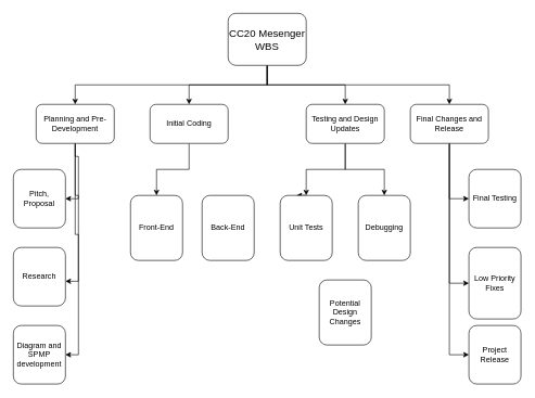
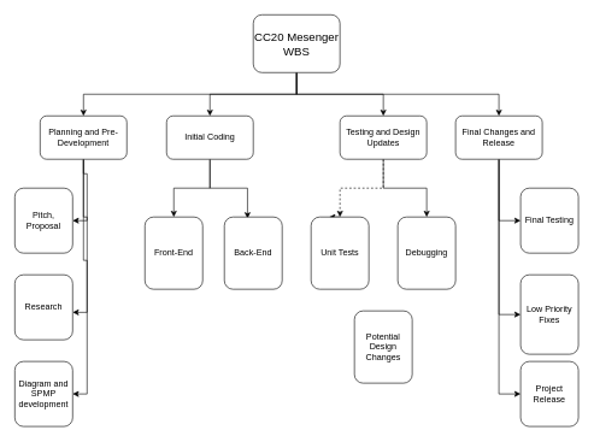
  <mxCell id="0" />
  <mxCell id="1" parent="0" />
  <mxCell id="2" style="edgeStyle=orthogonalEdgeStyle;rounded=0;orthogonalLoop=1;jettySize=auto;html=1;exitX=0.5;exitY=1;exitDx=0;exitDy=0;entryX=0.5;entryY=0;entryDx=0;entryDy=0;" edge="1" parent="1" source="6" target="16"><mxGeometry relative="1" as="geometry" /></mxCell>
  <mxCell id="3" style="edgeStyle=orthogonalEdgeStyle;rounded=0;orthogonalLoop=1;jettySize=auto;html=1;exitX=0.5;exitY=1;exitDx=0;exitDy=0;" edge="1" parent="1" source="6" target="20"><mxGeometry relative="1" as="geometry" /></mxCell>
  <mxCell id="4" style="edgeStyle=orthogonalEdgeStyle;rounded=0;orthogonalLoop=1;jettySize=auto;html=1;exitX=0.5;exitY=1;exitDx=0;exitDy=0;" edge="1" parent="1" source="6" target="13"><mxGeometry relative="1" as="geometry" /></mxCell>
  <mxCell id="5" style="edgeStyle=orthogonalEdgeStyle;rounded=0;orthogonalLoop=1;jettySize=auto;html=1;exitX=0.5;exitY=1;exitDx=0;exitDy=0;" edge="1" parent="1" source="6" target="10"><mxGeometry relative="1" as="geometry" /></mxCell>
  <mxCell id="6" value="&lt;font style=&quot;font-size: 16px&quot;&gt;CC20 Mesenger WBS&lt;/font&gt;" style="rounded=1;whiteSpace=wrap;html=1;" vertex="1" parent="1"><mxGeometry x="350" y="20" width="120" height="80" as="geometry" /></mxCell>
  <mxCell id="7" style="edgeStyle=orthogonalEdgeStyle;rounded=0;orthogonalLoop=1;jettySize=auto;html=1;exitX=0.5;exitY=1;exitDx=0;exitDy=0;entryX=1;entryY=0.5;entryDx=0;entryDy=0;" edge="1" parent="1" source="10" target="21"><mxGeometry relative="1" as="geometry" /></mxCell>
  <mxCell id="8" style="edgeStyle=orthogonalEdgeStyle;rounded=0;orthogonalLoop=1;jettySize=auto;html=1;exitX=0.5;exitY=1;exitDx=0;exitDy=0;entryX=1;entryY=0.578;entryDx=0;entryDy=0;entryPerimeter=0;" edge="1" parent="1" source="10" target="22"><mxGeometry relative="1" as="geometry" /></mxCell>
  <mxCell id="9" style="edgeStyle=orthogonalEdgeStyle;rounded=0;orthogonalLoop=1;jettySize=auto;html=1;exitX=0.5;exitY=1;exitDx=0;exitDy=0;entryX=1;entryY=0.5;entryDx=0;entryDy=0;" edge="1" parent="1" source="10" target="23"><mxGeometry relative="1" as="geometry" /></mxCell>
  <mxCell id="10" value="Planning and Pre-Development" style="rounded=1;whiteSpace=wrap;html=1;" vertex="1" parent="1"><mxGeometry x="55" y="160" width="120" height="60" as="geometry" /></mxCell>
  <mxCell id="11" style="edgeStyle=orthogonalEdgeStyle;rounded=0;orthogonalLoop=1;jettySize=auto;html=1;exitX=0.5;exitY=1;exitDx=0;exitDy=0;entryX=0.5;entryY=0;entryDx=0;entryDy=0;" edge="1" parent="1" source="13" target="24"><mxGeometry relative="1" as="geometry" /></mxCell>
+ <mxCell id="12" style="edgeStyle=orthogonalEdgeStyle;rounded=0;orthogonalLoop=1;jettySize=auto;html=1;exitX=0.5;exitY=1;exitDx=0;exitDy=0;entryX=0.4;entryY=0.02;entryDx=0;entryDy=0;entryPerimeter=0;" edge="1" parent="1" source="13" target="25"><mxGeometry relative="1" as="geometry" /></mxCell>
  <mxCell id="13" value="Initial Coding" style="rounded=1;whiteSpace=wrap;html=1;" vertex="1" parent="1"><mxGeometry x="230" y="160" width="120" height="60" as="geometry" /></mxCell>
- <mxCell id="14" style="edgeStyle=orthogonalEdgeStyle;rounded=0;orthogonalLoop=1;jettySize=auto;html=1;exitX=0.5;exitY=1;exitDx=0;exitDy=0;" edge="1" parent="1" source="16" target="27"><mxGeometry relative="1" as="geometry" /></mxCell>
+ <mxCell id="14" style="edgeStyle=orthogonalEdgeStyle;rounded=0;orthogonalLoop=1;jettySize=auto;html=1;exitX=0.5;exitY=1;exitDx=0;exitDy=0;dashed=1;" edge="1" parent="1" source="16" target="27"><mxGeometry relative="1" as="geometry" /></mxCell>
  <mxCell id="15" style="edgeStyle=orthogonalEdgeStyle;rounded=0;orthogonalLoop=1;jettySize=auto;html=1;exitX=0.5;exitY=1;exitDx=0;exitDy=0;entryX=0.5;entryY=0;entryDx=0;entryDy=0;" edge="1" parent="1" source="16" target="28"><mxGeometry relative="1" as="geometry" /></mxCell>
  <mxCell id="16" value="Testing and Design Updates" style="rounded=1;whiteSpace=wrap;html=1;" vertex="1" parent="1"><mxGeometry x="470" y="160" width="120" height="60" as="geometry" /></mxCell>
  <mxCell id="17" style="edgeStyle=orthogonalEdgeStyle;rounded=0;orthogonalLoop=1;jettySize=auto;html=1;exitX=0.5;exitY=1;exitDx=0;exitDy=0;entryX=0;entryY=0.5;entryDx=0;entryDy=0;" edge="1" parent="1" source="20" target="30"><mxGeometry relative="1" as="geometry" /></mxCell>
  <mxCell id="18" style="edgeStyle=orthogonalEdgeStyle;rounded=0;orthogonalLoop=1;jettySize=auto;html=1;exitX=0.5;exitY=1;exitDx=0;exitDy=0;entryX=0;entryY=0.5;entryDx=0;entryDy=0;" edge="1" parent="1" source="20" target="31"><mxGeometry relative="1" as="geometry" /></mxCell>
  <mxCell id="19" style="edgeStyle=orthogonalEdgeStyle;rounded=0;orthogonalLoop=1;jettySize=auto;html=1;exitX=0.5;exitY=1;exitDx=0;exitDy=0;entryX=0;entryY=0.5;entryDx=0;entryDy=0;" edge="1" parent="1" source="20" target="32"><mxGeometry relative="1" as="geometry" /></mxCell>
  <mxCell id="20" value="Final Changes and Release" style="rounded=1;whiteSpace=wrap;html=1;" vertex="1" parent="1"><mxGeometry x="630" y="160" width="120" height="60" as="geometry" /></mxCell>
  <mxCell id="21" value="Pitch, Proposal" style="rounded=1;whiteSpace=wrap;html=1;" vertex="1" parent="1"><mxGeometry x="20" y="260" width="80" height="90" as="geometry" /></mxCell>
  <mxCell id="22" value="Research" style="rounded=1;whiteSpace=wrap;html=1;" vertex="1" parent="1"><mxGeometry x="20" y="380" width="80" height="90" as="geometry" /></mxCell>
  <mxCell id="23" value="Diagram and SPMP development" style="rounded=1;whiteSpace=wrap;html=1;" vertex="1" parent="1"><mxGeometry x="20" y="500" width="80" height="90" as="geometry" /></mxCell>
  <mxCell id="24" value="Front-End" style="rounded=1;whiteSpace=wrap;html=1;" vertex="1" parent="1"><mxGeometry x="200" y="300" width="80" height="100" as="geometry" /></mxCell>
  <mxCell id="25" value="Back-End" style="rounded=1;whiteSpace=wrap;html=1;" vertex="1" parent="1"><mxGeometry x="310" y="300" width="80" height="100" as="geometry" /></mxCell>
  <mxCell id="26" style="edgeStyle=orthogonalEdgeStyle;rounded=0;orthogonalLoop=1;jettySize=auto;html=1;exitX=0.5;exitY=0;exitDx=0;exitDy=0;" edge="1" parent="1" source="27"><mxGeometry relative="1" as="geometry"><mxPoint x="455" y="300" as="targetPoint" /></mxGeometry></mxCell>
  <mxCell id="27" value="Unit Tests" style="rounded=1;whiteSpace=wrap;html=1;" vertex="1" parent="1"><mxGeometry x="430" y="300" width="80" height="100" as="geometry" /></mxCell>
  <mxCell id="28" value="Debugging" style="rounded=1;whiteSpace=wrap;html=1;" vertex="1" parent="1"><mxGeometry x="550" y="300" width="80" height="100" as="geometry" /></mxCell>
  <mxCell id="29" value="Potential Design Changes" style="rounded=1;whiteSpace=wrap;html=1;" vertex="1" parent="1"><mxGeometry x="490" y="430" width="80" height="100" as="geometry" /></mxCell>
  <mxCell id="30" value="Final Testing" style="rounded=1;whiteSpace=wrap;html=1;" vertex="1" parent="1"><mxGeometry x="720" y="260" width="80" height="90" as="geometry" /></mxCell>
  <mxCell id="31" value="Low Priority Fixes" style="rounded=1;whiteSpace=wrap;html=1;" vertex="1" parent="1"><mxGeometry x="720" y="380" width="80" height="110" as="geometry" /></mxCell>
  <mxCell id="32" value="Project Release" style="rounded=1;whiteSpace=wrap;html=1;" vertex="1" parent="1"><mxGeometry x="720" y="500" width="80" height="90" as="geometry" /></mxCell>
